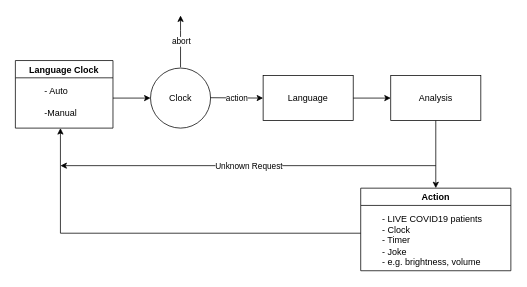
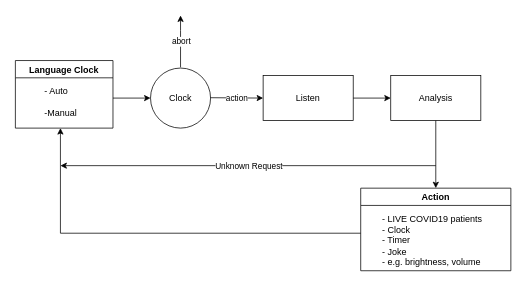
  <mxCell id="0" />
  <mxCell id="1" parent="0" />
  <mxCell id="2" value="Clock" style="ellipse;whiteSpace=wrap;html=1;aspect=fixed;" vertex="1" parent="1"><mxGeometry x="200" y="90" width="80" height="80" as="geometry" /></mxCell>
  <mxCell id="3" value="" style="endArrow=classic;html=1;" edge="1" parent="1" target="2"><mxGeometry width="50" height="50" relative="1" as="geometry"><mxPoint x="150" y="130" as="sourcePoint" /><mxPoint x="200" y="80" as="targetPoint" /></mxGeometry></mxCell>
  <mxCell id="4" value="" style="endArrow=classic;html=1;" edge="1" parent="1"><mxGeometry relative="1" as="geometry"><mxPoint x="240" y="89" as="sourcePoint" /><mxPoint x="240" y="20" as="targetPoint" /><Array as="points"><mxPoint x="240" y="50" /></Array></mxGeometry></mxCell>
  <mxCell id="5" value="abort" style="edgeLabel;resizable=0;html=1;align=center;verticalAlign=middle;" connectable="0" vertex="1" parent="4"><mxGeometry relative="1" as="geometry" /></mxCell>
  <mxCell id="6" value="" style="endArrow=classic;html=1;" edge="1" parent="1"><mxGeometry relative="1" as="geometry"><mxPoint x="280" y="129.5" as="sourcePoint" /><mxPoint x="350" y="130" as="targetPoint" /></mxGeometry></mxCell>
  <mxCell id="7" value="action" style="edgeLabel;resizable=0;html=1;align=center;verticalAlign=middle;" connectable="0" vertex="1" parent="6"><mxGeometry relative="1" as="geometry" /></mxCell>
  <mxCell id="8" value="Language Clock" style="swimlane;" vertex="1" parent="1"><mxGeometry x="20" y="80" width="130" height="90" as="geometry" /></mxCell>
  <mxCell id="9" value="&lt;div style=&quot;text-align: left&quot;&gt;&lt;span&gt;- Auto&lt;/span&gt;&lt;/div&gt;&lt;div style=&quot;text-align: left&quot;&gt;&lt;span&gt;&lt;br&gt;&lt;/span&gt;&lt;/div&gt;&lt;div style=&quot;text-align: left&quot;&gt;&lt;span&gt;-Manual&lt;/span&gt;&lt;/div&gt;" style="text;html=1;align=center;verticalAlign=middle;resizable=0;points=[];autosize=1;strokeColor=none;" vertex="1" parent="1"><mxGeometry x="50" y="110" width="60" height="50" as="geometry" /></mxCell>
- <mxCell id="10" value="Language" style="rounded=0;whiteSpace=wrap;html=1;" vertex="1" parent="1"><mxGeometry x="350" y="100" width="120" height="60" as="geometry" /></mxCell>
+ <mxCell id="10" value="Listen" style="rounded=0;whiteSpace=wrap;html=1;" vertex="1" parent="1"><mxGeometry x="350" y="100" width="120" height="60" as="geometry" /></mxCell>
  <mxCell id="11" value="" style="endArrow=classic;html=1;exitX=1;exitY=0.5;exitDx=0;exitDy=0;" edge="1" parent="1" source="10"><mxGeometry width="50" height="50" relative="1" as="geometry"><mxPoint x="450" y="290" as="sourcePoint" /><mxPoint x="520" y="130" as="targetPoint" /></mxGeometry></mxCell>
  <mxCell id="12" value="Analysis" style="rounded=0;whiteSpace=wrap;html=1;" vertex="1" parent="1"><mxGeometry x="520" y="100" width="120" height="60" as="geometry" /></mxCell>
  <mxCell id="13" value="" style="endArrow=classic;html=1;exitX=0.5;exitY=1;exitDx=0;exitDy=0;" edge="1" parent="1" source="12"><mxGeometry width="50" height="50" relative="1" as="geometry"><mxPoint x="450" y="290" as="sourcePoint" /><mxPoint x="580" y="250" as="targetPoint" /></mxGeometry></mxCell>
  <mxCell id="14" value="Action" style="swimlane;" vertex="1" parent="1"><mxGeometry x="480" y="250" width="200" height="110" as="geometry" /></mxCell>
  <mxCell id="15" value="&lt;div style=&quot;text-align: left&quot;&gt;&lt;span&gt;- LIVE COVID19 patients&lt;/span&gt;&lt;/div&gt;&lt;div style=&quot;text-align: left&quot;&gt;&lt;span&gt;- Clock&lt;/span&gt;&lt;/div&gt;&lt;div style=&quot;text-align: left&quot;&gt;&lt;span&gt;- Timer&lt;/span&gt;&lt;/div&gt;&lt;div style=&quot;text-align: left&quot;&gt;&lt;span&gt;- Joke&lt;/span&gt;&lt;/div&gt;&lt;div style=&quot;text-align: left&quot;&gt;&lt;span&gt;- e.g. brightness, volume&lt;/span&gt;&lt;/div&gt;" style="text;html=1;align=center;verticalAlign=middle;resizable=0;points=[];autosize=1;strokeColor=none;" vertex="1" parent="14"><mxGeometry x="20" y="35" width="150" height="70" as="geometry" /></mxCell>
  <mxCell id="16" value="" style="endArrow=classic;html=1;" edge="1" parent="1"><mxGeometry width="50" height="50" relative="1" as="geometry"><mxPoint x="80" y="310" as="sourcePoint" /><mxPoint x="80" y="170" as="targetPoint" /></mxGeometry></mxCell>
  <mxCell id="17" value="" style="endArrow=none;html=1;" edge="1" parent="1"><mxGeometry width="50" height="50" relative="1" as="geometry"><mxPoint x="80" y="310" as="sourcePoint" /><mxPoint x="480" y="310" as="targetPoint" /></mxGeometry></mxCell>
  <mxCell id="18" value="" style="endArrow=classic;html=1;" edge="1" parent="1"><mxGeometry relative="1" as="geometry"><mxPoint x="580" y="220" as="sourcePoint" /><mxPoint x="80" y="220" as="targetPoint" /></mxGeometry></mxCell>
  <mxCell id="19" value="Unknown Request" style="edgeLabel;resizable=0;html=1;align=center;verticalAlign=middle;" connectable="0" vertex="1" parent="18"><mxGeometry relative="1" as="geometry" /></mxCell>
